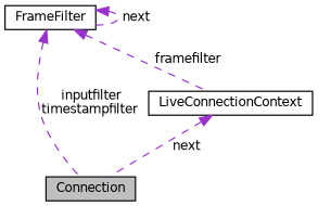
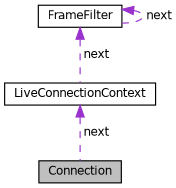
  digraph {
    node [color=black fillcolor=white fontname=Helvetica fontsize=10 shape=record style=filled]
    edge [color=darkorchid3 dir=back fontname=Helvetica fontsize=10 labelfontname=Helvetica labelfontsize=10 style=dashed]
    n1 [fillcolor=grey75 fontcolor=black height=0.2 label=Connection width=0.4]
    n2 [height=0.2 label=LiveConnectionContext width=0.4]
    n3 [height=0.2 label=FrameFilter width=0.4]
    n2 -> n1 [label=" next"]
-   n3 -> n1 [label=" inputfilter\ntimestampfilter"]
-   n3 -> n2 [label=" framefilter"]
+   n3 -> n2 [label=" next"]
    n3 -> n3 [label=" next"]
  }
